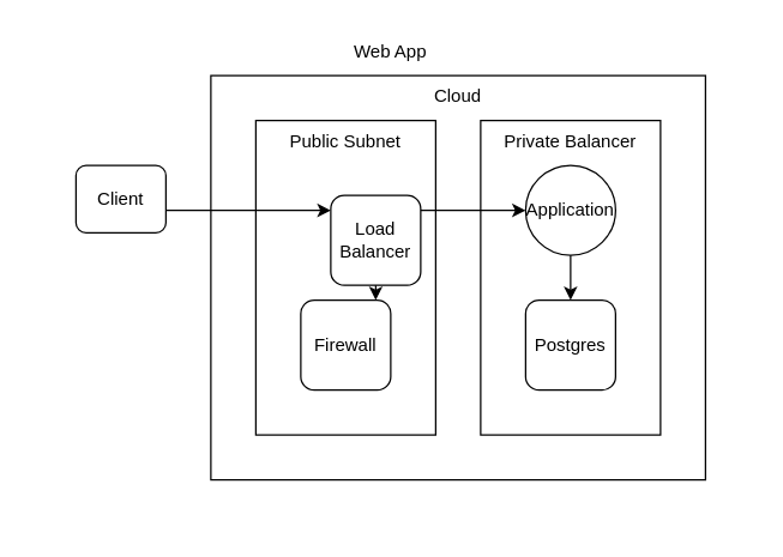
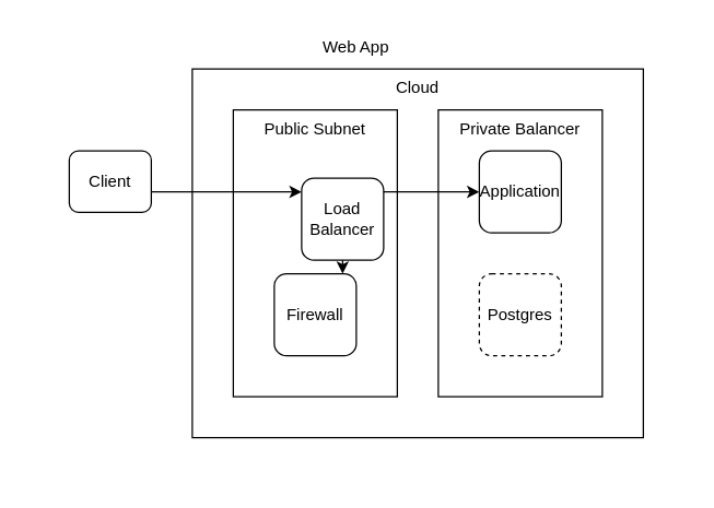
  <mxCell id="0" />
  <mxCell id="1" parent="0" />
  <mxCell style="verticalAlign=top;aspect=fixed;align=center;spacingLeft=5;spacingRight=5;spacingBottom=5;strokeColor=none;" id="2" parent="1" value="Web App" vertex="1"><mxGeometry as="geometry" width="480" height="330" x="20" y="20" /></mxCell>
  <mxCell style="rounded=1;whiteSpace=wrap;verticalAlign=middle;align=center;" id="3" parent="2" value="Client" vertex="1"><mxGeometry x="30" y="90" as="geometry" width="60" height="45" /></mxCell>
  <mxCell style="verticalAlign=top;aspect=fixed;align=center;spacingLeft=5;spacingRight=5;spacingBottom=5;" id="4" parent="2" value="Cloud" vertex="1"><mxGeometry as="geometry" width="330" height="270" x="120" y="30" /></mxCell>
  <mxCell style="verticalAlign=top;aspect=fixed;align=center;spacingLeft=5;spacingRight=5;spacingBottom=5;" id="5" parent="4" value="Public Subnet" vertex="1"><mxGeometry as="geometry" width="120" height="210" x="30" y="30" /></mxCell>
  <mxCell style="rounded=1;whiteSpace=wrap;verticalAlign=middle;align=center;" id="6" parent="5" value="Load Balancer" vertex="1"><mxGeometry x="50" y="50" as="geometry" width="60" height="60" /></mxCell>
  <mxCell style="rounded=1;whiteSpace=wrap;verticalAlign=middle;align=center;" id="7" parent="5" value="Firewall" vertex="1"><mxGeometry as="geometry" width="60" height="60" x="30" y="120" /></mxCell>
  <mxCell style="verticalAlign=top;aspect=fixed;align=center;spacingLeft=5;spacingRight=5;spacingBottom=5;" id="8" parent="4" value="Private Balancer" vertex="1"><mxGeometry as="geometry" width="120" height="210" x="180" y="30" /></mxCell>
- <mxCell style="ellipse;whiteSpace=wrap;verticalAlign=middle;align=center;" id="9" parent="8" value="Application" vertex="1"><mxGeometry as="geometry" width="60" height="60" x="30" y="30" /></mxCell>
- <mxCell style="rounded=1;whiteSpace=wrap;verticalAlign=middle;align=center;" id="10" parent="8" value="Postgres" vertex="1"><mxGeometry as="geometry" width="60" height="60" x="30" y="120" /></mxCell>
+ <mxCell style="rounded=1;whiteSpace=wrap;verticalAlign=middle;align=center;" id="9" parent="8" value="Application" vertex="1"><mxGeometry as="geometry" width="60" height="60" x="30" y="30" /></mxCell>
+ <mxCell style="rounded=1;whiteSpace=wrap;verticalAlign=middle;align=center;dashed=1;" id="10" parent="8" value="Postgres" vertex="1"><mxGeometry as="geometry" width="60" height="60" x="30" y="120" /></mxCell>
  <mxCell id="11" source="3" target="6" parent="1" edge="1" style="edgeStyle=orthogonalEdgeStyle;"><mxGeometry relative="1" as="geometry"><Array as="points"><mxPoint x="155" y="140" /><mxPoint x="155" y="140" /></Array></mxGeometry></mxCell>
  <mxCell id="12" source="6" target="7" parent="1" edge="1" style="edgeStyle=orthogonalEdgeStyle;"><mxGeometry relative="1" as="geometry"><Array as="points"><mxPoint x="230" y="185" /><mxPoint x="230" y="185" /></Array></mxGeometry></mxCell>
  <mxCell id="13" source="6" target="9" parent="1" edge="1" style="edgeStyle=orthogonalEdgeStyle;"><mxGeometry relative="1" as="geometry"><Array as="points"><mxPoint x="305" y="140" /><mxPoint x="305" y="140" /></Array></mxGeometry></mxCell>
- <mxCell id="14" source="9" target="10" parent="1" edge="1" style="edgeStyle=orthogonalEdgeStyle;"><mxGeometry relative="1" as="geometry"><Array as="points"><mxPoint x="380" y="185" /><mxPoint x="380" y="185" /></Array></mxGeometry></mxCell>
